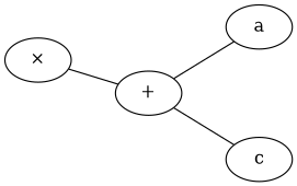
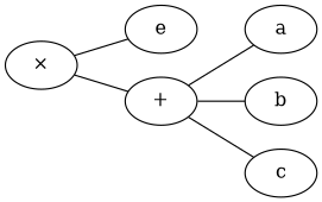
  graph {
    rankdir=LR
    n1 [label=a]
+   n2 [label=b]
    n3 [label=c]
+   n4 [label=e]
    n5 [label="+"]
    n6 [label="×"]
    subgraph sub_1 {
    }
    n5 -- n1
+   n5 -- n2
    n5 -- n3
+   n6 -- n4
    n6 -- n5
  }
